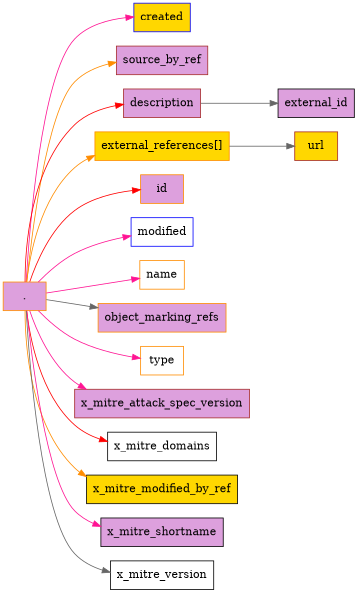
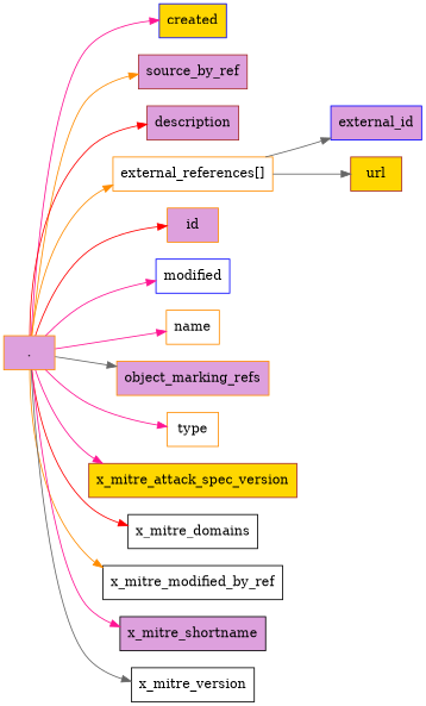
  digraph {
    fontname="DejaVu Serif"
    rankdir=LR
    node [color=darkorange fillcolor=plum fontname="DejaVu Serif" shape=box style=filled]
    edge [color=deeppink dir=forward fontname="DejaVu Serif"]
    n1 [label="."]
    n2 [color=blue fillcolor=gold label=created]
    n3 [color=brown label=source_by_ref]
    n4 [color=brown label=description]
-   n5 [fillcolor=gold label="external_references[]"]
+   n5 [fillcolor=white label="external_references[]"]
    n6 [label=id]
    n7 [color=blue fillcolor=white label=modified]
    n8 [fillcolor=white label=name]
    n9 [label=object_marking_refs]
    n10 [fillcolor=white label=type]
-   n11 [color=brown label=x_mitre_attack_spec_version]
+   n11 [color=brown fillcolor=gold label=x_mitre_attack_spec_version]
    n12 [color=black fillcolor=white label=x_mitre_domains]
-   n13 [color=black fillcolor=gold label=x_mitre_modified_by_ref]
+   n13 [color=black fillcolor=white label=x_mitre_modified_by_ref]
    n14 [color=black label=x_mitre_shortname]
    n15 [color=black fillcolor=white label=x_mitre_version]
-   n16 [color=black label=external_id]
+   n16 [color=blue label=external_id]
    n17 [color=brown fillcolor=gold label=url]
    n1 -> n2
    n1 -> n3 [color=darkorange]
    n1 -> n4 [color=red]
    n1 -> n5 [color=darkorange]
    n1 -> n6 [color=red]
    n1 -> n7
    n1 -> n8
    n1 -> n9 [color=gray40]
    n1 -> n10
    n1 -> n11
    n1 -> n12 [color=red]
    n1 -> n13 [color=darkorange]
    n1 -> n14
    n1 -> n15 [color=gray40]
-   n4 -> n16 [color=gray40]
+   n5 -> n16 [color=gray40]
    n5 -> n17 [color=gray40]
  }
